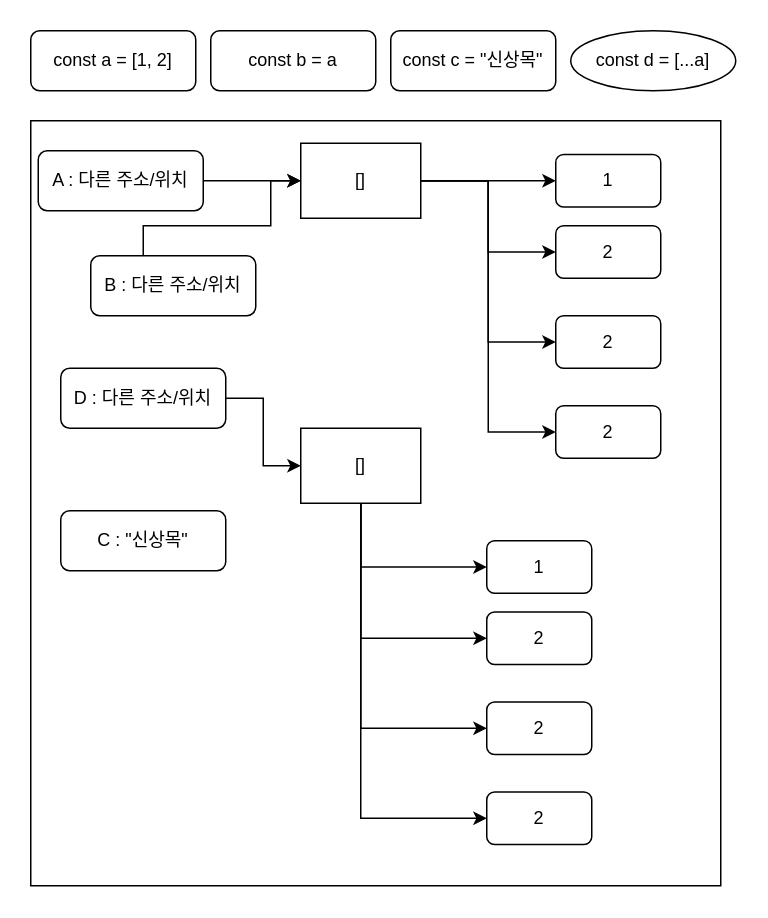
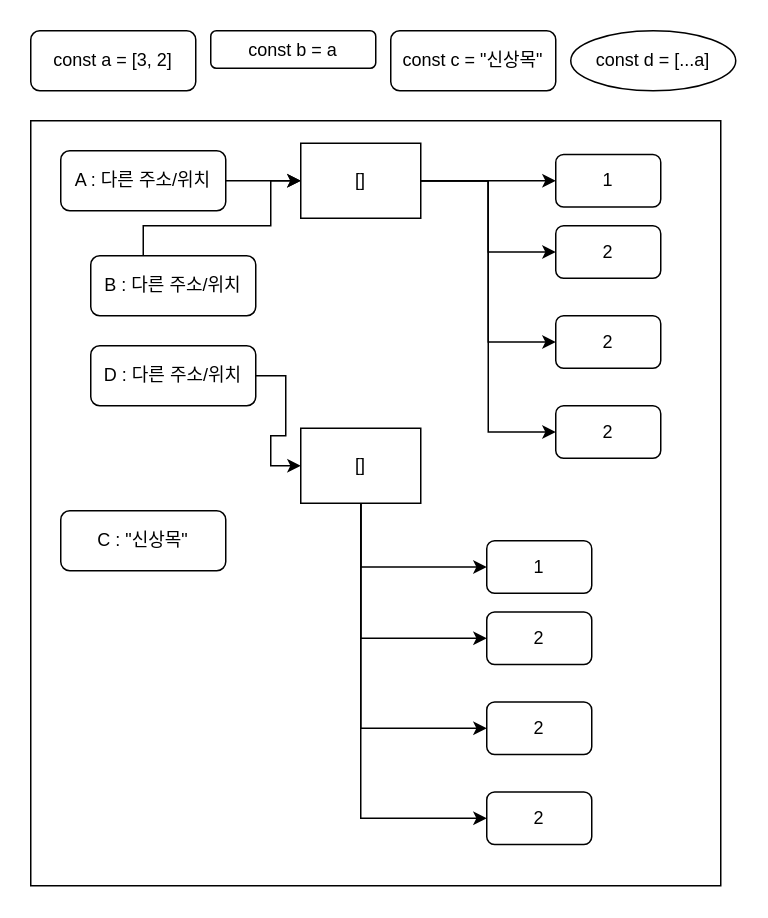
  <mxCell id="0" />
  <mxCell id="1" parent="0" />
  <mxCell id="2" value="" style="rounded=0;whiteSpace=wrap;html=1;" vertex="1" parent="1"><mxGeometry x="20" y="80" width="460" height="510" as="geometry" /></mxCell>
  <mxCell id="3" style="edgeStyle=orthogonalEdgeStyle;rounded=0;orthogonalLoop=1;jettySize=auto;html=1;exitX=1;exitY=0.5;exitDx=0;exitDy=0;entryX=0;entryY=0.5;entryDx=0;entryDy=0;" edge="1" parent="1" source="4" target="9"><mxGeometry relative="1" as="geometry" /></mxCell>
- <mxCell id="4" value="A : 다른 주소/위치" style="rounded=1;whiteSpace=wrap;html=1;" vertex="1" parent="1"><mxGeometry x="25" y="100" width="110" height="40" as="geometry" /></mxCell>
+ <mxCell id="4" value="A : 다른 주소/위치" style="rounded=1;whiteSpace=wrap;html=1;" vertex="1" parent="1"><mxGeometry x="40" y="100" width="110" height="40" as="geometry" /></mxCell>
  <mxCell id="5" style="edgeStyle=orthogonalEdgeStyle;rounded=0;orthogonalLoop=1;jettySize=auto;html=1;exitX=1;exitY=0.5;exitDx=0;exitDy=0;entryX=0;entryY=0.5;entryDx=0;entryDy=0;" edge="1" parent="1" source="9" target="10"><mxGeometry relative="1" as="geometry" /></mxCell>
  <mxCell id="6" style="edgeStyle=orthogonalEdgeStyle;rounded=0;orthogonalLoop=1;jettySize=auto;html=1;exitX=1;exitY=0.5;exitDx=0;exitDy=0;entryX=0;entryY=0.5;entryDx=0;entryDy=0;" edge="1" parent="1" source="9" target="11"><mxGeometry relative="1" as="geometry" /></mxCell>
  <mxCell id="7" style="edgeStyle=orthogonalEdgeStyle;rounded=0;orthogonalLoop=1;jettySize=auto;html=1;exitX=1;exitY=0.5;exitDx=0;exitDy=0;entryX=0;entryY=0.5;entryDx=0;entryDy=0;" edge="1" parent="1" source="9" target="18"><mxGeometry relative="1" as="geometry" /></mxCell>
  <mxCell id="8" style="edgeStyle=orthogonalEdgeStyle;rounded=0;orthogonalLoop=1;jettySize=auto;html=1;exitX=1;exitY=0.5;exitDx=0;exitDy=0;entryX=0;entryY=0.5;entryDx=0;entryDy=0;" edge="1" parent="1" source="9" target="19"><mxGeometry relative="1" as="geometry" /></mxCell>
  <mxCell id="9" value="[]" style="rounded=0;whiteSpace=wrap;html=1;" vertex="1" parent="1"><mxGeometry x="200" y="95" width="80" height="50" as="geometry" /></mxCell>
  <mxCell id="10" value="1" style="rounded=1;whiteSpace=wrap;html=1;" vertex="1" parent="1"><mxGeometry x="370" y="102.5" width="70" height="35" as="geometry" /></mxCell>
  <mxCell id="11" value="2" style="rounded=1;whiteSpace=wrap;html=1;" vertex="1" parent="1"><mxGeometry x="370" y="150" width="70" height="35" as="geometry" /></mxCell>
- <mxCell id="12" value="const a = [1, 2]" style="rounded=1;whiteSpace=wrap;html=1;" vertex="1" parent="1"><mxGeometry x="20" y="20" width="110" height="40" as="geometry" /></mxCell>
- <mxCell id="13" value="const b = a" style="rounded=1;whiteSpace=wrap;html=1;" vertex="1" parent="1"><mxGeometry x="140" y="20" width="110" height="40" as="geometry" /></mxCell>
+ <mxCell id="12" value="const a = [3, 2]" style="rounded=1;whiteSpace=wrap;html=1;" vertex="1" parent="1"><mxGeometry x="20" y="20" width="110" height="40" as="geometry" /></mxCell>
+ <mxCell id="13" value="const b = a" style="rounded=1;whiteSpace=wrap;html=1;" vertex="1" parent="1"><mxGeometry x="140" y="20" width="110" height="25" as="geometry" /></mxCell>
  <mxCell id="14" style="edgeStyle=orthogonalEdgeStyle;rounded=0;orthogonalLoop=1;jettySize=auto;html=1;exitX=0.5;exitY=0;exitDx=0;exitDy=0;entryX=0;entryY=0.5;entryDx=0;entryDy=0;" edge="1" parent="1" source="15" target="9"><mxGeometry relative="1" as="geometry"><Array as="points"><mxPoint x="95" y="150" /><mxPoint x="180" y="150" /><mxPoint x="180" y="120" /></Array></mxGeometry></mxCell>
  <mxCell id="15" value="B&amp;nbsp;: 다른 주소/위치" style="rounded=1;whiteSpace=wrap;html=1;" vertex="1" parent="1"><mxGeometry x="60" y="170" width="110" height="40" as="geometry" /></mxCell>
  <mxCell id="16" value="const c = &quot;신상목&quot;" style="rounded=1;whiteSpace=wrap;html=1;" vertex="1" parent="1"><mxGeometry x="260" y="20" width="110" height="40" as="geometry" /></mxCell>
  <mxCell id="17" value="C : &quot;신상목&quot;" style="rounded=1;whiteSpace=wrap;html=1;" vertex="1" parent="1"><mxGeometry x="40" y="340" width="110" height="40" as="geometry" /></mxCell>
  <mxCell id="18" value="2" style="rounded=1;whiteSpace=wrap;html=1;" vertex="1" parent="1"><mxGeometry x="370" y="210" width="70" height="35" as="geometry" /></mxCell>
  <mxCell id="19" value="2" style="rounded=1;whiteSpace=wrap;html=1;" vertex="1" parent="1"><mxGeometry x="370" y="270" width="70" height="35" as="geometry" /></mxCell>
  <mxCell id="20" value="const d = [...a]" style="ellipse;whiteSpace=wrap;html=1;" vertex="1" parent="1"><mxGeometry x="380" y="20" width="110" height="40" as="geometry" /></mxCell>
  <mxCell id="21" style="edgeStyle=orthogonalEdgeStyle;rounded=0;orthogonalLoop=1;jettySize=auto;html=1;exitX=1;exitY=0.5;exitDx=0;exitDy=0;entryX=0;entryY=0.5;entryDx=0;entryDy=0;" edge="1" parent="1" source="22" target="27"><mxGeometry relative="1" as="geometry" /></mxCell>
- <mxCell id="22" value="D&amp;nbsp;: 다른 주소/위치" style="rounded=1;whiteSpace=wrap;html=1;" vertex="1" parent="1"><mxGeometry x="40" y="245" width="110" height="40" as="geometry" /></mxCell>
+ <mxCell id="22" value="D&amp;nbsp;: 다른 주소/위치" style="rounded=1;whiteSpace=wrap;html=1;" vertex="1" parent="1"><mxGeometry x="60" y="230" width="110" height="40" as="geometry" /></mxCell>
  <mxCell id="23" style="edgeStyle=orthogonalEdgeStyle;rounded=0;orthogonalLoop=1;jettySize=auto;html=1;exitX=0.5;exitY=1;exitDx=0;exitDy=0;entryX=0;entryY=0.5;entryDx=0;entryDy=0;" edge="1" parent="1" source="27" target="28"><mxGeometry relative="1" as="geometry" /></mxCell>
  <mxCell id="24" style="edgeStyle=orthogonalEdgeStyle;rounded=0;orthogonalLoop=1;jettySize=auto;html=1;exitX=0.5;exitY=1;exitDx=0;exitDy=0;entryX=0;entryY=0.5;entryDx=0;entryDy=0;" edge="1" parent="1" source="27" target="29"><mxGeometry relative="1" as="geometry" /></mxCell>
  <mxCell id="25" style="edgeStyle=orthogonalEdgeStyle;rounded=0;orthogonalLoop=1;jettySize=auto;html=1;exitX=0.5;exitY=1;exitDx=0;exitDy=0;entryX=0;entryY=0.5;entryDx=0;entryDy=0;" edge="1" parent="1" source="27" target="30"><mxGeometry relative="1" as="geometry" /></mxCell>
  <mxCell id="26" style="edgeStyle=orthogonalEdgeStyle;rounded=0;orthogonalLoop=1;jettySize=auto;html=1;exitX=0.5;exitY=1;exitDx=0;exitDy=0;entryX=0;entryY=0.5;entryDx=0;entryDy=0;" edge="1" parent="1" source="27" target="31"><mxGeometry relative="1" as="geometry" /></mxCell>
  <mxCell id="27" value="[]" style="rounded=0;whiteSpace=wrap;html=1;" vertex="1" parent="1"><mxGeometry x="200" y="285" width="80" height="50" as="geometry" /></mxCell>
  <mxCell id="28" value="1" style="rounded=1;whiteSpace=wrap;html=1;" vertex="1" parent="1"><mxGeometry x="324" y="360" width="70" height="35" as="geometry" /></mxCell>
  <mxCell id="29" value="2" style="rounded=1;whiteSpace=wrap;html=1;" vertex="1" parent="1"><mxGeometry x="324" y="407.5" width="70" height="35" as="geometry" /></mxCell>
  <mxCell id="30" value="2" style="rounded=1;whiteSpace=wrap;html=1;" vertex="1" parent="1"><mxGeometry x="324" y="467.5" width="70" height="35" as="geometry" /></mxCell>
  <mxCell id="31" value="2" style="rounded=1;whiteSpace=wrap;html=1;" vertex="1" parent="1"><mxGeometry x="324" y="527.5" width="70" height="35" as="geometry" /></mxCell>
